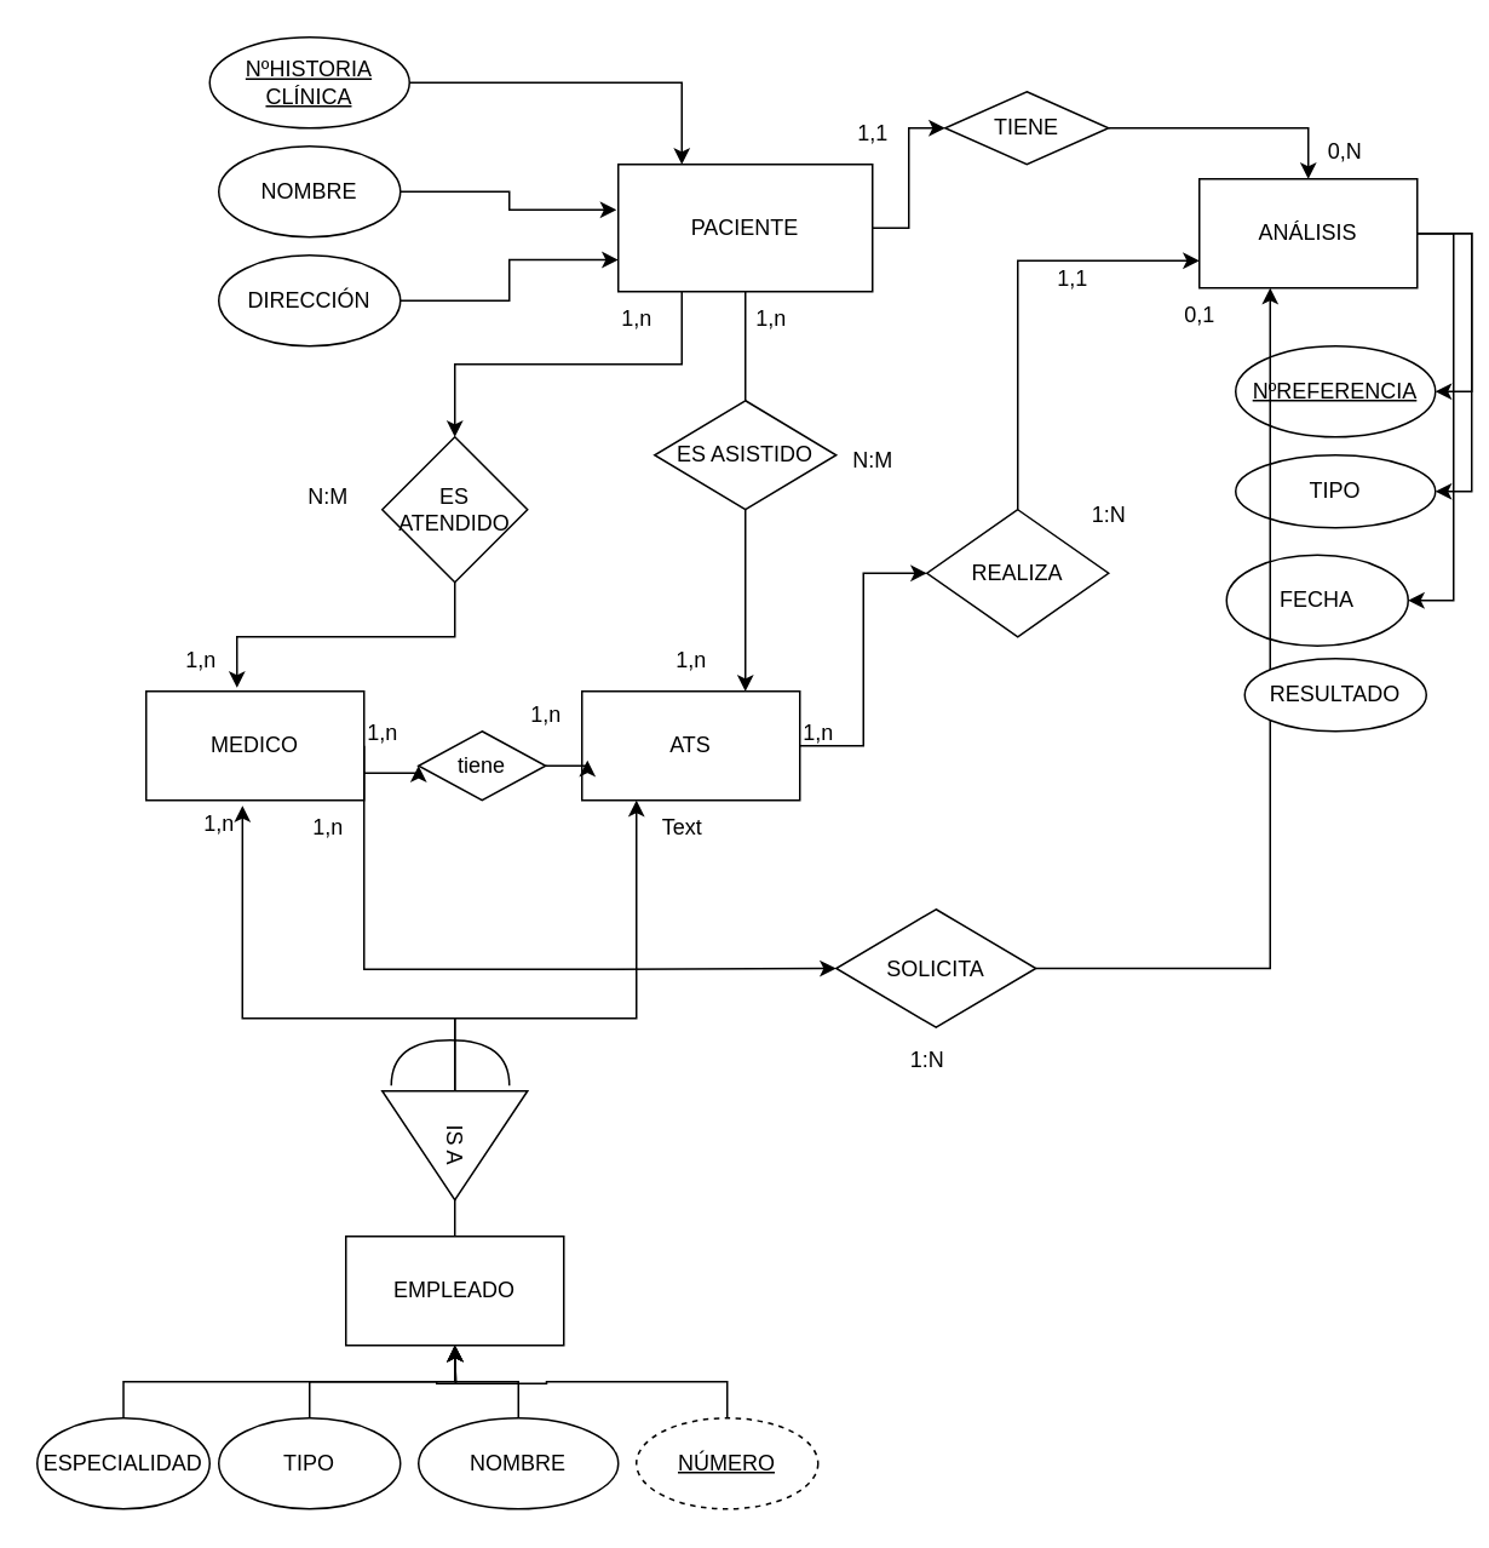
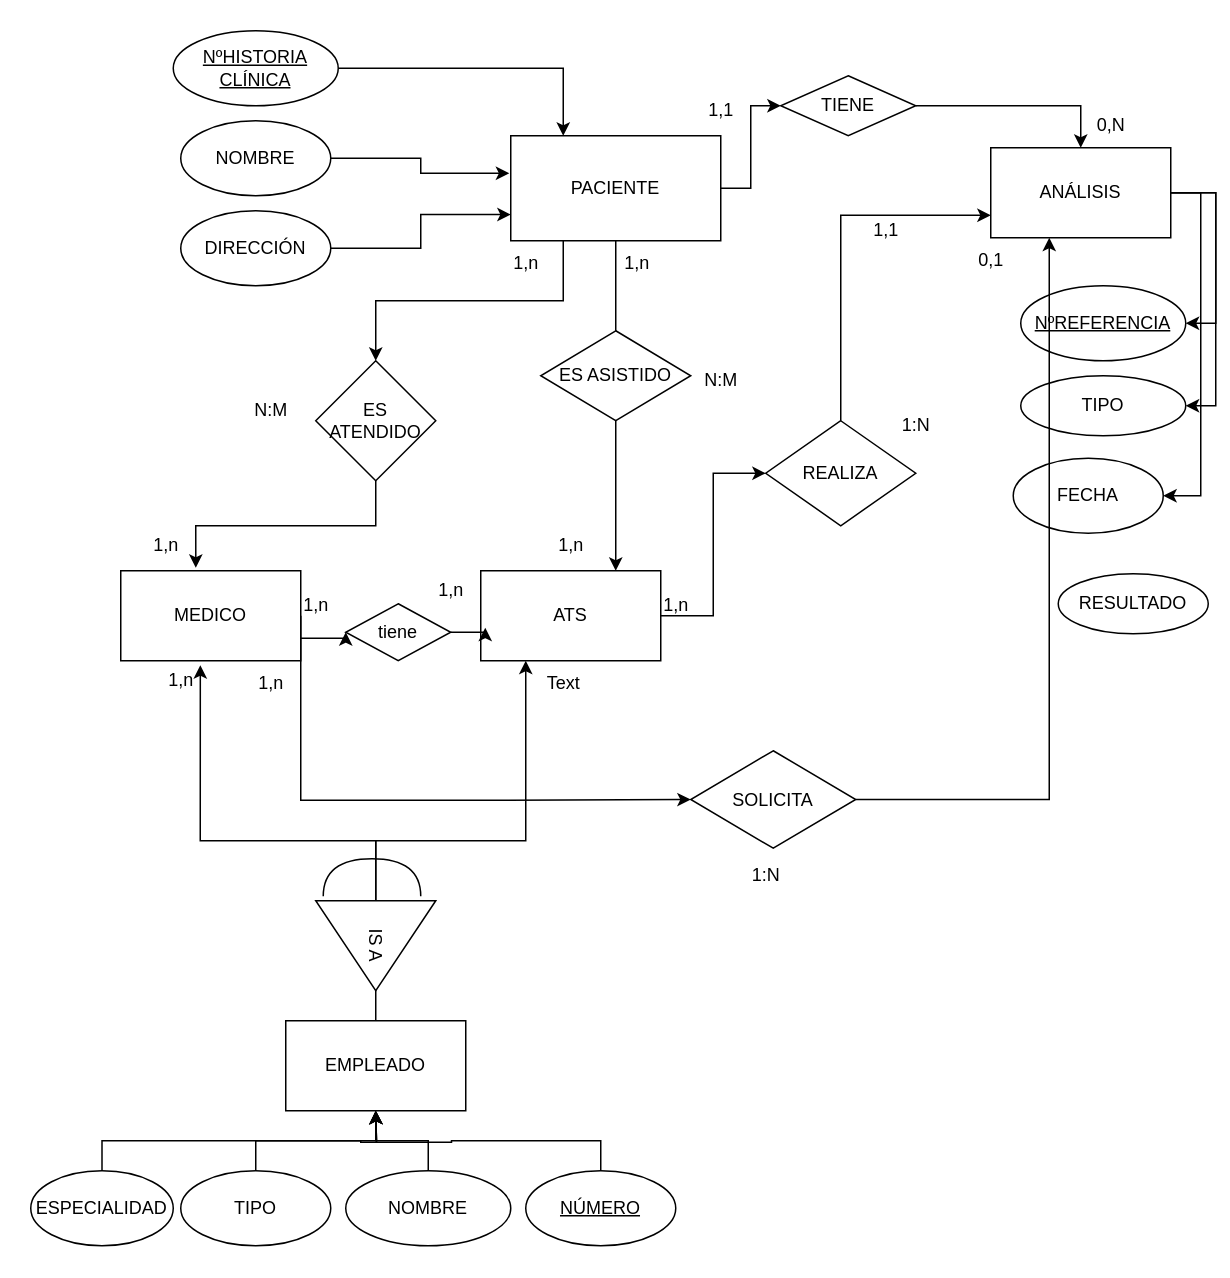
  <mxCell id="0" />
  <mxCell id="1" parent="0" />
  <mxCell id="2" style="edgeStyle=orthogonalEdgeStyle;rounded=0;orthogonalLoop=1;jettySize=auto;html=1;exitX=0.5;exitY=1;exitDx=0;exitDy=0;entryX=0.75;entryY=0;entryDx=0;entryDy=0;" parent="1" source="5" target="10" edge="1"><mxGeometry relative="1" as="geometry" /></mxCell>
  <mxCell id="3" style="edgeStyle=orthogonalEdgeStyle;rounded=0;orthogonalLoop=1;jettySize=auto;html=1;exitX=0.25;exitY=1;exitDx=0;exitDy=0;entryX=0.5;entryY=0;entryDx=0;entryDy=0;" parent="1" source="5" target="37" edge="1"><mxGeometry relative="1" as="geometry" /></mxCell>
  <mxCell id="4" style="edgeStyle=orthogonalEdgeStyle;rounded=0;orthogonalLoop=1;jettySize=auto;html=1;exitX=1;exitY=0.5;exitDx=0;exitDy=0;entryX=0;entryY=0.5;entryDx=0;entryDy=0;" parent="1" source="5" target="61" edge="1"><mxGeometry relative="1" as="geometry" /></mxCell>
  <mxCell id="5" value="PACIENTE" style="rounded=0;whiteSpace=wrap;html=1;" parent="1" vertex="1"><mxGeometry x="340" y="90" width="140" height="70" as="geometry" /></mxCell>
  <mxCell id="6" style="edgeStyle=orthogonalEdgeStyle;rounded=0;orthogonalLoop=1;jettySize=auto;html=1;exitX=1;exitY=0.5;exitDx=0;exitDy=0;entryX=0;entryY=0.5;entryDx=0;entryDy=0;" parent="1" source="8" target="35" edge="1"><mxGeometry relative="1" as="geometry"><Array as="points"><mxPoint x="200" y="533" /><mxPoint x="330" y="533" /></Array></mxGeometry></mxCell>
  <mxCell id="7" style="edgeStyle=orthogonalEdgeStyle;rounded=0;orthogonalLoop=1;jettySize=auto;html=1;exitX=1;exitY=0.75;exitDx=0;exitDy=0;entryX=0;entryY=0.5;entryDx=0;entryDy=0;" parent="1" source="8" target="54" edge="1"><mxGeometry relative="1" as="geometry" /></mxCell>
  <mxCell id="8" value="MEDICO" style="rounded=0;whiteSpace=wrap;html=1;" parent="1" vertex="1"><mxGeometry x="80" y="380" width="120" height="60" as="geometry" /></mxCell>
  <mxCell id="9" style="edgeStyle=orthogonalEdgeStyle;rounded=0;orthogonalLoop=1;jettySize=auto;html=1;exitX=1;exitY=0.5;exitDx=0;exitDy=0;entryX=0;entryY=0.5;entryDx=0;entryDy=0;" parent="1" source="10" target="33" edge="1"><mxGeometry relative="1" as="geometry" /></mxCell>
  <mxCell id="10" value="ATS" style="rounded=0;whiteSpace=wrap;html=1;" parent="1" vertex="1"><mxGeometry x="320" y="380" width="120" height="60" as="geometry" /></mxCell>
  <mxCell id="11" style="edgeStyle=orthogonalEdgeStyle;rounded=0;orthogonalLoop=1;jettySize=auto;html=1;exitX=1;exitY=0.5;exitDx=0;exitDy=0;entryX=0;entryY=0.75;entryDx=0;entryDy=0;" parent="1" source="12" target="5" edge="1"><mxGeometry relative="1" as="geometry" /></mxCell>
  <mxCell id="12" value="DIRECCIÓN" style="ellipse;whiteSpace=wrap;html=1;" parent="1" vertex="1"><mxGeometry x="120" y="140" width="100" height="50" as="geometry" /></mxCell>
  <mxCell id="13" value="NOMBRE" style="ellipse;whiteSpace=wrap;html=1;" parent="1" vertex="1"><mxGeometry x="120" y="80" width="100" height="50" as="geometry" /></mxCell>
  <mxCell id="14" style="edgeStyle=orthogonalEdgeStyle;rounded=0;orthogonalLoop=1;jettySize=auto;html=1;exitX=1;exitY=0.5;exitDx=0;exitDy=0;entryX=0.25;entryY=0;entryDx=0;entryDy=0;" parent="1" source="15" target="5" edge="1"><mxGeometry relative="1" as="geometry" /></mxCell>
  <mxCell id="15" value="&lt;u&gt;NºHISTORIA&lt;br&gt;CLÍNICA&lt;/u&gt;" style="ellipse;whiteSpace=wrap;html=1;" parent="1" vertex="1"><mxGeometry x="115" y="20" width="110" height="50" as="geometry" /></mxCell>
  <mxCell id="16" style="edgeStyle=orthogonalEdgeStyle;rounded=0;orthogonalLoop=1;jettySize=auto;html=1;exitX=0.5;exitY=0;exitDx=0;exitDy=0;entryX=0.5;entryY=1;entryDx=0;entryDy=0;" parent="1" source="17" target="40" edge="1"><mxGeometry relative="1" as="geometry" /></mxCell>
  <mxCell id="17" value="ESPECIALIDAD" style="ellipse;whiteSpace=wrap;html=1;" parent="1" vertex="1"><mxGeometry x="20" y="780" width="95" height="50" as="geometry" /></mxCell>
  <mxCell id="18" style="edgeStyle=orthogonalEdgeStyle;rounded=0;orthogonalLoop=1;jettySize=auto;html=1;exitX=0.5;exitY=0;exitDx=0;exitDy=0;" parent="1" source="19" edge="1"><mxGeometry relative="1" as="geometry"><mxPoint x="250" y="740" as="targetPoint" /></mxGeometry></mxCell>
  <mxCell id="19" value="TIPO" style="ellipse;whiteSpace=wrap;html=1;" parent="1" vertex="1"><mxGeometry x="120" y="780" width="100" height="50" as="geometry" /></mxCell>
  <mxCell id="20" style="edgeStyle=orthogonalEdgeStyle;rounded=0;orthogonalLoop=1;jettySize=auto;html=1;exitX=0.5;exitY=0;exitDx=0;exitDy=0;" parent="1" source="21" edge="1"><mxGeometry relative="1" as="geometry"><mxPoint x="250" y="740" as="targetPoint" /></mxGeometry></mxCell>
  <mxCell id="21" value="NOMBRE" style="ellipse;whiteSpace=wrap;html=1;" parent="1" vertex="1"><mxGeometry x="230" y="780" width="110" height="50" as="geometry" /></mxCell>
  <mxCell id="22" style="edgeStyle=orthogonalEdgeStyle;rounded=0;orthogonalLoop=1;jettySize=auto;html=1;exitX=0.5;exitY=0;exitDx=0;exitDy=0;" parent="1" source="23" edge="1"><mxGeometry relative="1" as="geometry"><mxPoint x="250" y="740" as="targetPoint" /></mxGeometry></mxCell>
- <mxCell id="23" value="&lt;u&gt;NÚMERO&lt;/u&gt;" style="ellipse;whiteSpace=wrap;html=1;dashed=1;" parent="1" vertex="1"><mxGeometry x="350" y="780" width="100" height="50" as="geometry" /></mxCell>
+ <mxCell id="23" value="&lt;u&gt;NÚMERO&lt;/u&gt;" style="ellipse;whiteSpace=wrap;html=1;" parent="1" vertex="1"><mxGeometry x="350" y="780" width="100" height="50" as="geometry" /></mxCell>
  <mxCell id="24" value="&lt;u&gt;NºREFERENCIA&lt;/u&gt;" style="ellipse;whiteSpace=wrap;html=1;" parent="1" vertex="1"><mxGeometry x="680" y="190" width="110" height="50" as="geometry" /></mxCell>
  <mxCell id="25" style="edgeStyle=orthogonalEdgeStyle;rounded=0;orthogonalLoop=1;jettySize=auto;html=1;exitX=1;exitY=0.5;exitDx=0;exitDy=0;entryX=1;entryY=0.5;entryDx=0;entryDy=0;" parent="1" source="28" target="24" edge="1"><mxGeometry relative="1" as="geometry" /></mxCell>
  <mxCell id="26" style="edgeStyle=orthogonalEdgeStyle;rounded=0;orthogonalLoop=1;jettySize=auto;html=1;exitX=1;exitY=0.5;exitDx=0;exitDy=0;entryX=1;entryY=0.5;entryDx=0;entryDy=0;" parent="1" source="28" target="30" edge="1"><mxGeometry relative="1" as="geometry" /></mxCell>
  <mxCell id="27" style="edgeStyle=orthogonalEdgeStyle;rounded=0;orthogonalLoop=1;jettySize=auto;html=1;exitX=1;exitY=0.5;exitDx=0;exitDy=0;entryX=1;entryY=0.5;entryDx=0;entryDy=0;" parent="1" source="28" target="29" edge="1"><mxGeometry relative="1" as="geometry" /></mxCell>
  <mxCell id="28" value="ANÁLISIS" style="rounded=0;whiteSpace=wrap;html=1;" parent="1" vertex="1"><mxGeometry x="660" y="98" width="120" height="60" as="geometry" /></mxCell>
  <mxCell id="29" value="FECHA" style="ellipse;whiteSpace=wrap;html=1;" parent="1" vertex="1"><mxGeometry x="675" y="305" width="100" height="50" as="geometry" /></mxCell>
  <mxCell id="30" value="TIPO" style="ellipse;whiteSpace=wrap;html=1;" parent="1" vertex="1"><mxGeometry x="680" y="250" width="110" height="40" as="geometry" /></mxCell>
  <mxCell id="31" style="edgeStyle=orthogonalEdgeStyle;rounded=0;orthogonalLoop=1;jettySize=auto;html=1;exitX=1;exitY=0.5;exitDx=0;exitDy=0;entryX=-0.007;entryY=0.357;entryDx=0;entryDy=0;entryPerimeter=0;" parent="1" source="13" target="5" edge="1"><mxGeometry relative="1" as="geometry" /></mxCell>
  <mxCell id="32" style="edgeStyle=orthogonalEdgeStyle;rounded=0;orthogonalLoop=1;jettySize=auto;html=1;exitX=0.5;exitY=0;exitDx=0;exitDy=0;entryX=0;entryY=0.75;entryDx=0;entryDy=0;" parent="1" source="33" target="28" edge="1"><mxGeometry relative="1" as="geometry" /></mxCell>
  <mxCell id="33" value="REALIZA" style="rhombus;whiteSpace=wrap;html=1;" parent="1" vertex="1"><mxGeometry x="510" y="280" width="100" height="70" as="geometry" /></mxCell>
  <mxCell id="34" value="ES ASISTIDO" style="rhombus;whiteSpace=wrap;html=1;" parent="1" vertex="1"><mxGeometry x="360" y="220" width="100" height="60" as="geometry" /></mxCell>
  <mxCell id="35" value="SOLICITA" style="rhombus;whiteSpace=wrap;html=1;" parent="1" vertex="1"><mxGeometry x="460" y="500" width="110" height="65" as="geometry" /></mxCell>
  <mxCell id="36" style="edgeStyle=orthogonalEdgeStyle;rounded=0;orthogonalLoop=1;jettySize=auto;html=1;exitX=1;exitY=0.5;exitDx=0;exitDy=0;entryX=0.325;entryY=1;entryDx=0;entryDy=0;entryPerimeter=0;" parent="1" source="35" target="28" edge="1"><mxGeometry relative="1" as="geometry" /></mxCell>
  <mxCell id="37" value="ES ATENDIDO" style="rhombus;whiteSpace=wrap;html=1;" parent="1" vertex="1"><mxGeometry x="210" y="240" width="80" height="80" as="geometry" /></mxCell>
  <mxCell id="38" style="edgeStyle=orthogonalEdgeStyle;rounded=0;orthogonalLoop=1;jettySize=auto;html=1;exitX=0.5;exitY=1;exitDx=0;exitDy=0;entryX=0.417;entryY=-0.033;entryDx=0;entryDy=0;entryPerimeter=0;" parent="1" source="37" target="8" edge="1"><mxGeometry relative="1" as="geometry" /></mxCell>
  <mxCell id="39" style="edgeStyle=orthogonalEdgeStyle;rounded=0;orthogonalLoop=1;jettySize=auto;html=1;exitX=0.5;exitY=0;exitDx=0;exitDy=0;entryX=0.25;entryY=1;entryDx=0;entryDy=0;" parent="1" source="40" target="10" edge="1"><mxGeometry relative="1" as="geometry"><Array as="points"><mxPoint x="250" y="560" /><mxPoint x="350" y="560" /></Array></mxGeometry></mxCell>
  <mxCell id="40" value="EMPLEADO" style="rounded=0;whiteSpace=wrap;html=1;" parent="1" vertex="1"><mxGeometry x="190" y="680" width="120" height="60" as="geometry" /></mxCell>
  <mxCell id="41" value="IS A" style="triangle;whiteSpace=wrap;html=1;rotation=90;" parent="1" vertex="1"><mxGeometry x="220" y="590" width="60" height="80" as="geometry" /></mxCell>
  <mxCell id="42" value="" style="shape=requiredInterface;html=1;verticalLabelPosition=bottom;sketch=0;direction=north;" parent="1" vertex="1"><mxGeometry x="215" y="572" width="65" height="25" as="geometry" /></mxCell>
  <mxCell id="43" style="edgeStyle=orthogonalEdgeStyle;rounded=0;orthogonalLoop=1;jettySize=auto;html=1;exitX=0;exitY=0.5;exitDx=0;exitDy=0;entryX=0.442;entryY=1.05;entryDx=0;entryDy=0;entryPerimeter=0;" parent="1" source="41" target="8" edge="1"><mxGeometry relative="1" as="geometry"><Array as="points"><mxPoint x="250" y="560" /><mxPoint x="133" y="560" /></Array></mxGeometry></mxCell>
  <mxCell id="44" value="1,n" style="text;html=1;align=center;verticalAlign=middle;resizable=0;points=[];autosize=1;strokeColor=none;fillColor=none;" parent="1" vertex="1"><mxGeometry x="330" y="160" width="40" height="30" as="geometry" /></mxCell>
  <mxCell id="45" value="1,n" style="text;html=1;align=center;verticalAlign=middle;resizable=0;points=[];autosize=1;strokeColor=none;fillColor=none;" parent="1" vertex="1"><mxGeometry x="90" y="348" width="40" height="30" as="geometry" /></mxCell>
  <mxCell id="46" value="1,n" style="text;html=1;align=center;verticalAlign=middle;resizable=0;points=[];autosize=1;strokeColor=none;fillColor=none;" parent="1" vertex="1"><mxGeometry x="404" y="160" width="40" height="30" as="geometry" /></mxCell>
  <mxCell id="47" value="1,n" style="text;html=1;align=center;verticalAlign=middle;resizable=0;points=[];autosize=1;strokeColor=none;fillColor=none;" parent="1" vertex="1"><mxGeometry x="360" y="348" width="40" height="30" as="geometry" /></mxCell>
  <mxCell id="48" value="1,n" style="text;html=1;align=center;verticalAlign=middle;resizable=0;points=[];autosize=1;strokeColor=none;fillColor=none;" parent="1" vertex="1"><mxGeometry x="430" y="388" width="40" height="30" as="geometry" /></mxCell>
  <mxCell id="49" value="1,1" style="text;html=1;align=center;verticalAlign=middle;resizable=0;points=[];autosize=1;strokeColor=none;fillColor=none;" parent="1" vertex="1"><mxGeometry x="570" y="138" width="40" height="30" as="geometry" /></mxCell>
  <mxCell id="50" value="0,1" style="text;html=1;align=center;verticalAlign=middle;resizable=0;points=[];autosize=1;strokeColor=none;fillColor=none;" parent="1" vertex="1"><mxGeometry x="640" y="158" width="40" height="30" as="geometry" /></mxCell>
  <mxCell id="51" value="1,n" style="text;html=1;align=center;verticalAlign=middle;resizable=0;points=[];autosize=1;strokeColor=none;fillColor=none;" parent="1" vertex="1"><mxGeometry x="160" y="440" width="40" height="30" as="geometry" /></mxCell>
  <mxCell id="52" value="1,n" style="text;html=1;align=center;verticalAlign=middle;resizable=0;points=[];autosize=1;strokeColor=none;fillColor=none;" parent="1" vertex="1"><mxGeometry x="100" y="438" width="40" height="30" as="geometry" /></mxCell>
  <mxCell id="53" value="Text" style="text;html=1;align=center;verticalAlign=middle;resizable=0;points=[];autosize=1;strokeColor=none;fillColor=none;" parent="1" vertex="1"><mxGeometry x="350" y="440" width="50" height="30" as="geometry" /></mxCell>
  <mxCell id="54" value="tiene" style="rhombus;whiteSpace=wrap;html=1;" parent="1" vertex="1"><mxGeometry x="230" y="402" width="70" height="38" as="geometry" /></mxCell>
  <mxCell id="55" style="edgeStyle=orthogonalEdgeStyle;rounded=0;orthogonalLoop=1;jettySize=auto;html=1;exitX=1;exitY=0.5;exitDx=0;exitDy=0;entryX=0.025;entryY=0.633;entryDx=0;entryDy=0;entryPerimeter=0;" parent="1" source="54" target="10" edge="1"><mxGeometry relative="1" as="geometry" /></mxCell>
  <mxCell id="56" value="1,n" style="text;html=1;align=center;verticalAlign=middle;resizable=0;points=[];autosize=1;strokeColor=none;fillColor=none;" parent="1" vertex="1"><mxGeometry x="190" y="388" width="40" height="30" as="geometry" /></mxCell>
  <mxCell id="57" value="1,n" style="text;html=1;align=center;verticalAlign=middle;resizable=0;points=[];autosize=1;strokeColor=none;fillColor=none;" parent="1" vertex="1"><mxGeometry x="280" y="378" width="40" height="30" as="geometry" /></mxCell>
  <mxCell id="58" value="N:M" style="text;html=1;align=center;verticalAlign=middle;resizable=0;points=[];autosize=1;strokeColor=none;fillColor=none;" parent="1" vertex="1"><mxGeometry x="155" y="258" width="50" height="30" as="geometry" /></mxCell>
  <mxCell id="59" value="N:M" style="text;html=1;align=center;verticalAlign=middle;resizable=0;points=[];autosize=1;strokeColor=none;fillColor=none;" parent="1" vertex="1"><mxGeometry x="455" y="238" width="50" height="30" as="geometry" /></mxCell>
  <mxCell id="60" style="edgeStyle=orthogonalEdgeStyle;rounded=0;orthogonalLoop=1;jettySize=auto;html=1;exitX=1;exitY=0.5;exitDx=0;exitDy=0;entryX=0.5;entryY=0;entryDx=0;entryDy=0;" parent="1" source="61" target="28" edge="1"><mxGeometry relative="1" as="geometry" /></mxCell>
  <mxCell id="61" value="TIENE" style="rhombus;whiteSpace=wrap;html=1;" parent="1" vertex="1"><mxGeometry x="520" y="50" width="90" height="40" as="geometry" /></mxCell>
- <mxCell id="62" value="RESULTADO" style="ellipse;whiteSpace=wrap;html=1;" parent="1" vertex="1"><mxGeometry x="685" y="362" width="100" height="40" as="geometry" /></mxCell>
+ <mxCell id="62" value="RESULTADO" style="ellipse;whiteSpace=wrap;html=1;" parent="1" vertex="1"><mxGeometry x="705" y="382" width="100" height="40" as="geometry" /></mxCell>
  <mxCell id="63" value="1:N" style="text;html=1;align=center;verticalAlign=middle;resizable=0;points=[];autosize=1;strokeColor=none;fillColor=none;" parent="1" vertex="1"><mxGeometry x="490" y="568" width="40" height="30" as="geometry" /></mxCell>
  <mxCell id="64" value="1:N" style="text;html=1;align=center;verticalAlign=middle;resizable=0;points=[];autosize=1;strokeColor=none;fillColor=none;" parent="1" vertex="1"><mxGeometry x="590" y="268" width="40" height="30" as="geometry" /></mxCell>
  <mxCell id="65" value="1,1" style="text;html=1;align=center;verticalAlign=middle;resizable=0;points=[];autosize=1;strokeColor=none;fillColor=none;" parent="1" vertex="1"><mxGeometry x="460" y="58" width="40" height="30" as="geometry" /></mxCell>
  <mxCell id="66" value="0,N" style="text;html=1;align=center;verticalAlign=middle;resizable=0;points=[];autosize=1;strokeColor=none;fillColor=none;" parent="1" vertex="1"><mxGeometry x="720" y="68" width="40" height="30" as="geometry" /></mxCell>
